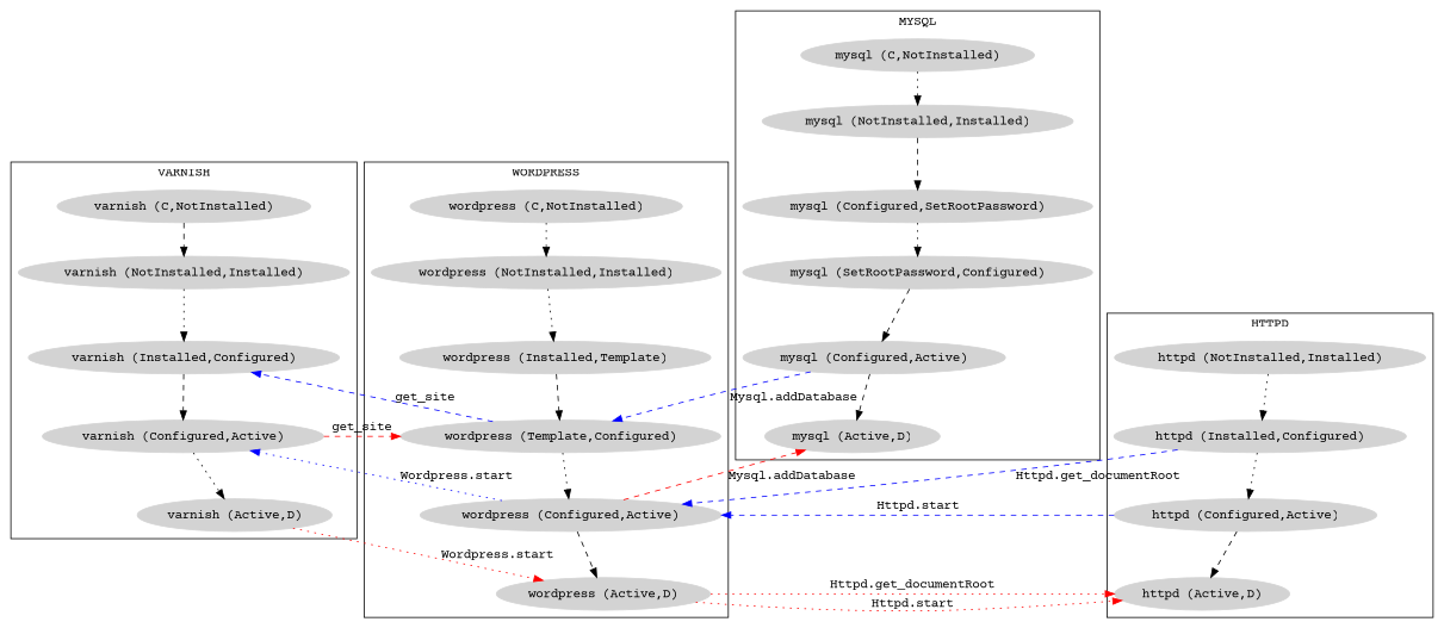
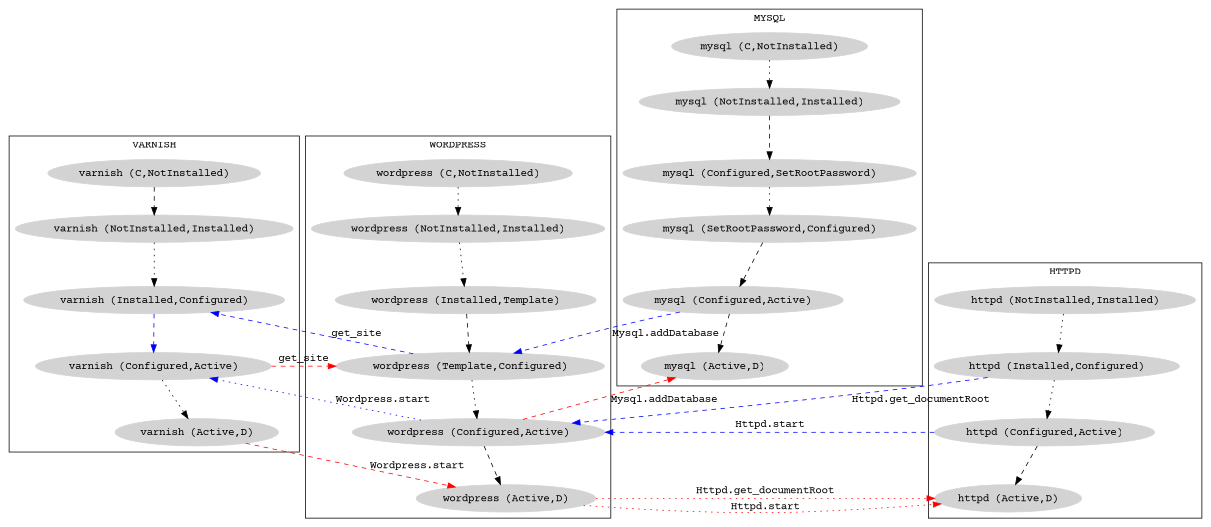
  digraph {
    fontname="Courier Prime"
    node [color=lightgrey fontname="Courier Prime" style=filled]
    edge [fontname="Courier Prime" style=dashed]
    "varnish (C,NotInstalled)"
    "varnish (NotInstalled,Installed)"
    "varnish (Installed,Configured)"
    "varnish (Configured,Active)"
    "varnish (Active,D)"
    "wordpress (C,NotInstalled)"
    "wordpress (NotInstalled,Installed)"
    "wordpress (Installed,Template)"
    "wordpress (Template,Configured)"
    "wordpress (Configured,Active)"
    "wordpress (Active,D)"
    "httpd (NotInstalled,Installed)"
    "httpd (Installed,Configured)"
    "httpd (Configured,Active)"
    "httpd (Active,D)"
    "mysql (C,NotInstalled)"
    "mysql (NotInstalled,Installed)"
    n18 [label="mysql (Configured,SetRootPassword)"]
    "mysql (SetRootPassword,Configured)"
    "mysql (Configured,Active)"
    "mysql (Active,D)"
    subgraph cluster_1 {
      label=VARNISH
      "varnish (C,NotInstalled)"
      "varnish (NotInstalled,Installed)"
      "varnish (Installed,Configured)"
      "varnish (Configured,Active)"
      "varnish (Active,D)"
    }
    subgraph cluster_2 {
      label=WORDPRESS
      "wordpress (C,NotInstalled)"
      "wordpress (NotInstalled,Installed)"
      "wordpress (Installed,Template)"
      "wordpress (Template,Configured)"
      "wordpress (Configured,Active)"
      "wordpress (Active,D)"
    }
    subgraph cluster_3 {
      label=HTTPD
      "httpd (NotInstalled,Installed)"
      "httpd (Installed,Configured)"
      "httpd (Configured,Active)"
      "httpd (Active,D)"
    }
    subgraph cluster_4 {
      label=MYSQL
      "mysql (C,NotInstalled)"
      "mysql (NotInstalled,Installed)"
      n18
      "mysql (SetRootPassword,Configured)"
      "mysql (Configured,Active)"
      "mysql (Active,D)"
    }
    "varnish (C,NotInstalled)" -> "varnish (NotInstalled,Installed)"
    "varnish (NotInstalled,Installed)" -> "varnish (Installed,Configured)" [style=dotted]
-   "varnish (Installed,Configured)" -> "varnish (Configured,Active)"
+   "varnish (Installed,Configured)" -> "varnish (Configured,Active)" [color=blue]
    "varnish (Configured,Active)" -> "varnish (Active,D)" [style=dotted]
    "varnish (Configured,Active)" -> "wordpress (Template,Configured)" [color=red label=get_site]
-   "varnish (Active,D)" -> "wordpress (Active,D)" [color=red label="Wordpress.start" style=dotted]
+   "varnish (Active,D)" -> "wordpress (Active,D)" [color=red label="Wordpress.start"]
    "wordpress (C,NotInstalled)" -> "wordpress (NotInstalled,Installed)" [style=dotted]
    "wordpress (NotInstalled,Installed)" -> "wordpress (Installed,Template)" [style=dotted]
    "wordpress (Installed,Template)" -> "wordpress (Template,Configured)"
    "wordpress (Template,Configured)" -> "varnish (Installed,Configured)" [color=blue label=get_site]
    "wordpress (Template,Configured)" -> "wordpress (Configured,Active)" [style=dotted]
    "wordpress (Configured,Active)" -> "varnish (Configured,Active)" [color=blue label="Wordpress.start" style=dotted]
    "wordpress (Configured,Active)" -> "wordpress (Active,D)"
    "wordpress (Configured,Active)" -> "mysql (Active,D)" [color=red label="Mysql.addDatabase"]
    "wordpress (Active,D)" -> "httpd (Active,D)" [color=red label="Httpd.start" style=dotted]
    "wordpress (Active,D)" -> "httpd (Active,D)" [color=red label="Httpd.get_documentRoot" style=dotted]
    "httpd (NotInstalled,Installed)" -> "httpd (Installed,Configured)" [style=dotted]
    "httpd (Installed,Configured)" -> "wordpress (Configured,Active)" [color=blue label="Httpd.get_documentRoot"]
    "httpd (Installed,Configured)" -> "httpd (Configured,Active)" [style=dotted]
    "httpd (Configured,Active)" -> "wordpress (Configured,Active)" [color=blue label="Httpd.start"]
    "httpd (Configured,Active)" -> "httpd (Active,D)"
    "mysql (C,NotInstalled)" -> "mysql (NotInstalled,Installed)" [style=dotted]
    "mysql (NotInstalled,Installed)" -> n18
    n18 -> "mysql (SetRootPassword,Configured)" [style=dotted]
    "mysql (SetRootPassword,Configured)" -> "mysql (Configured,Active)"
    "mysql (Configured,Active)" -> "wordpress (Template,Configured)" [color=blue label="Mysql.addDatabase"]
    "mysql (Configured,Active)" -> "mysql (Active,D)"
  }
